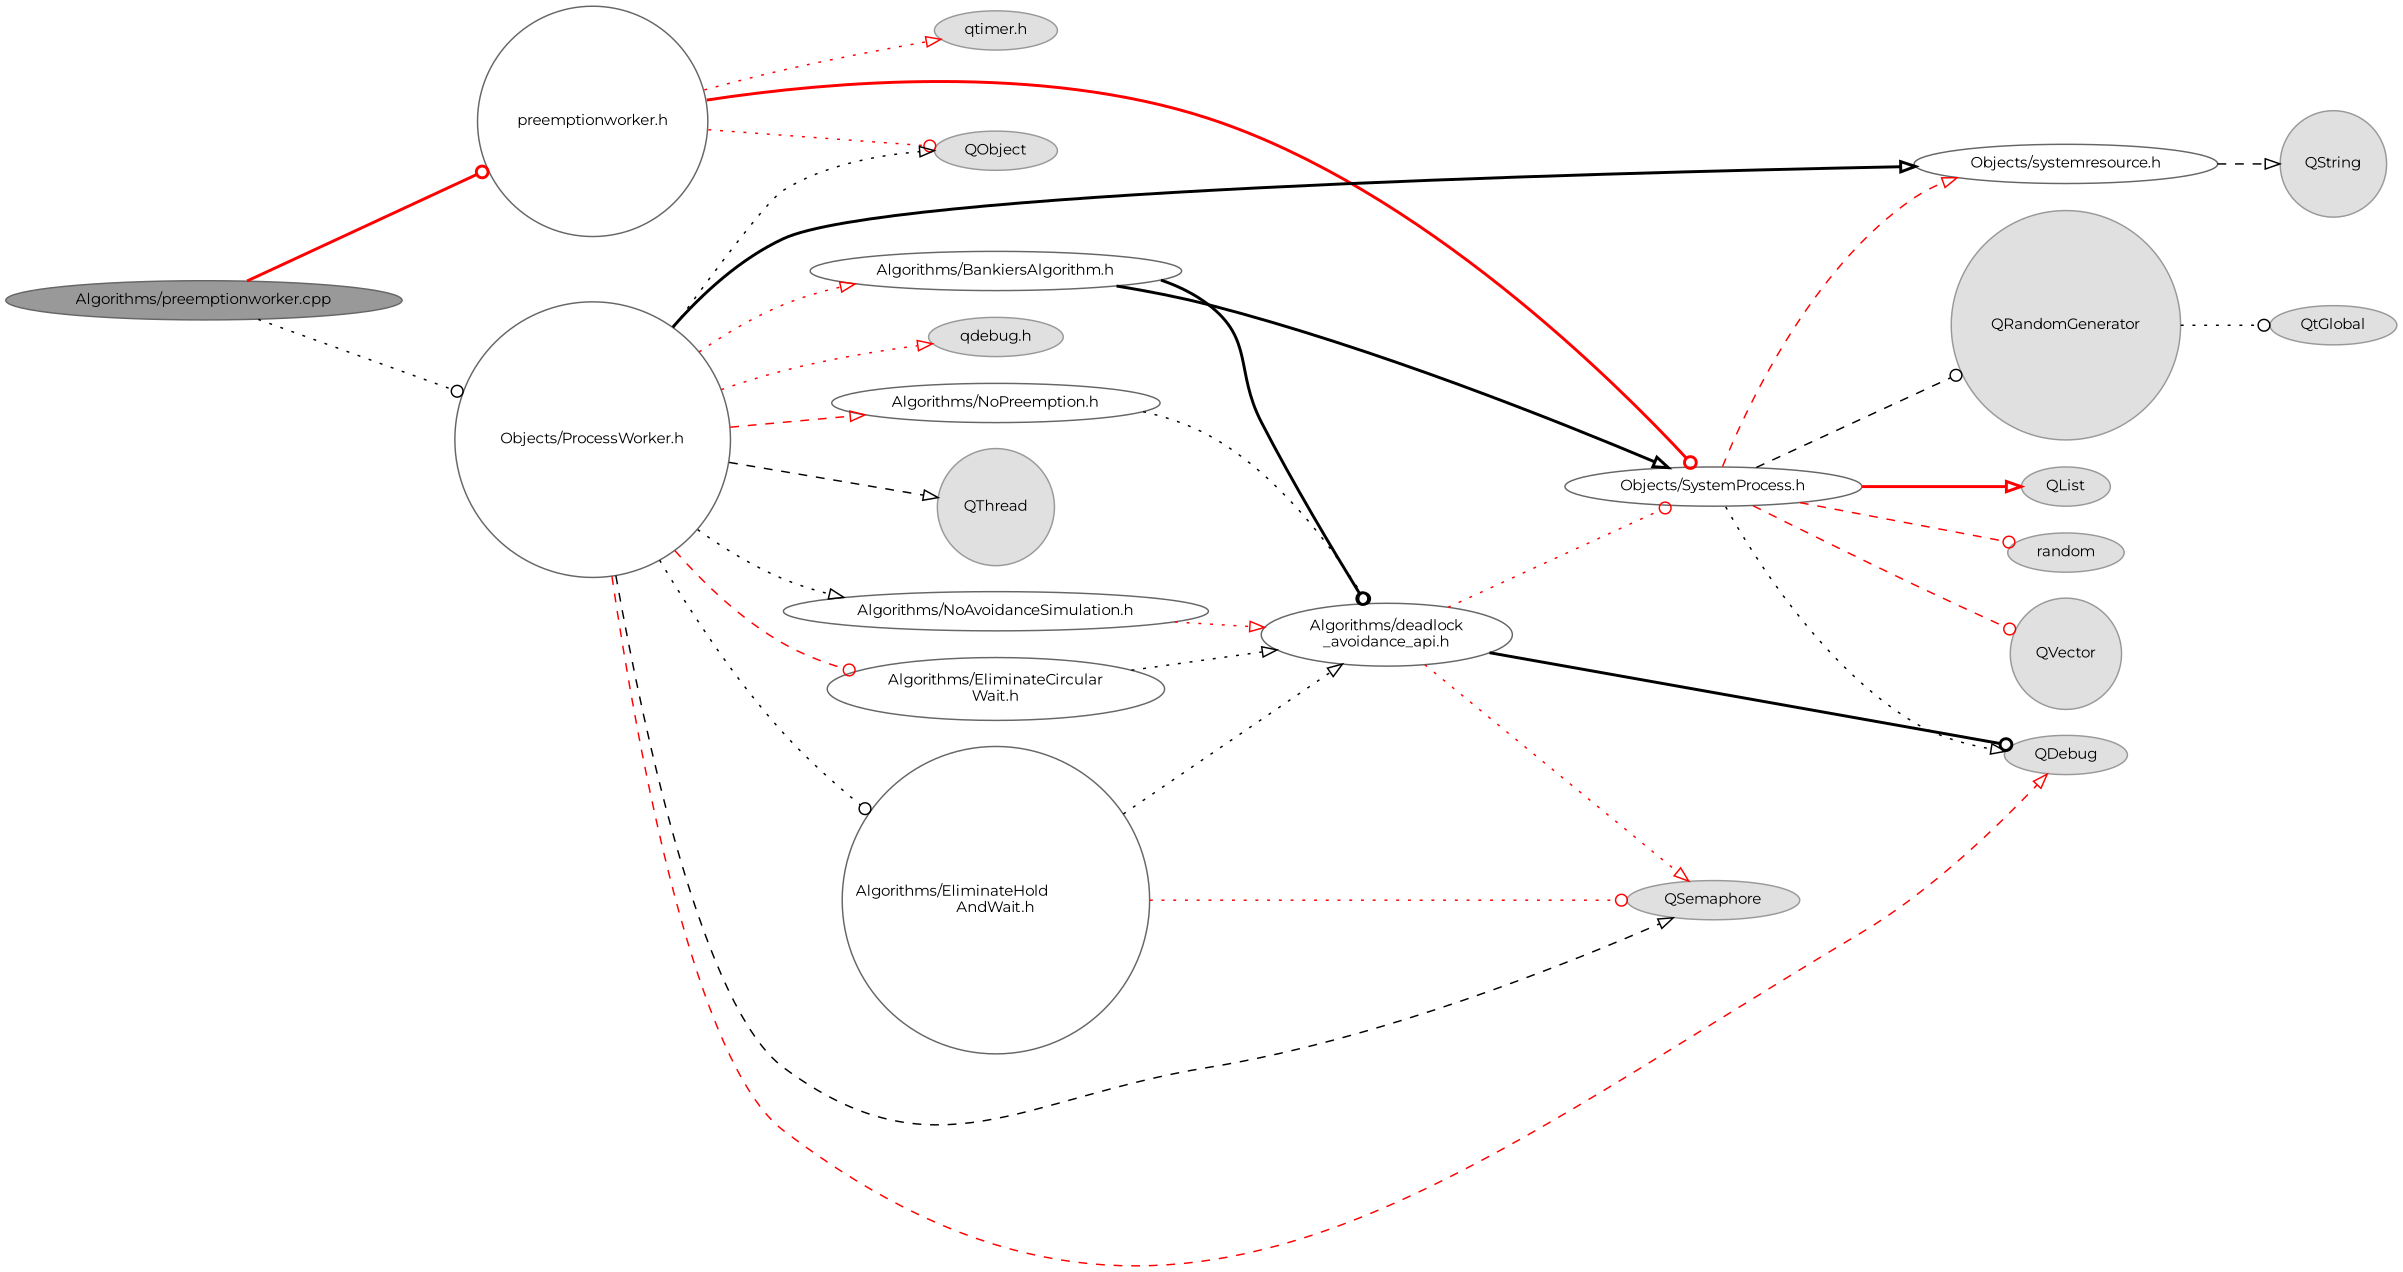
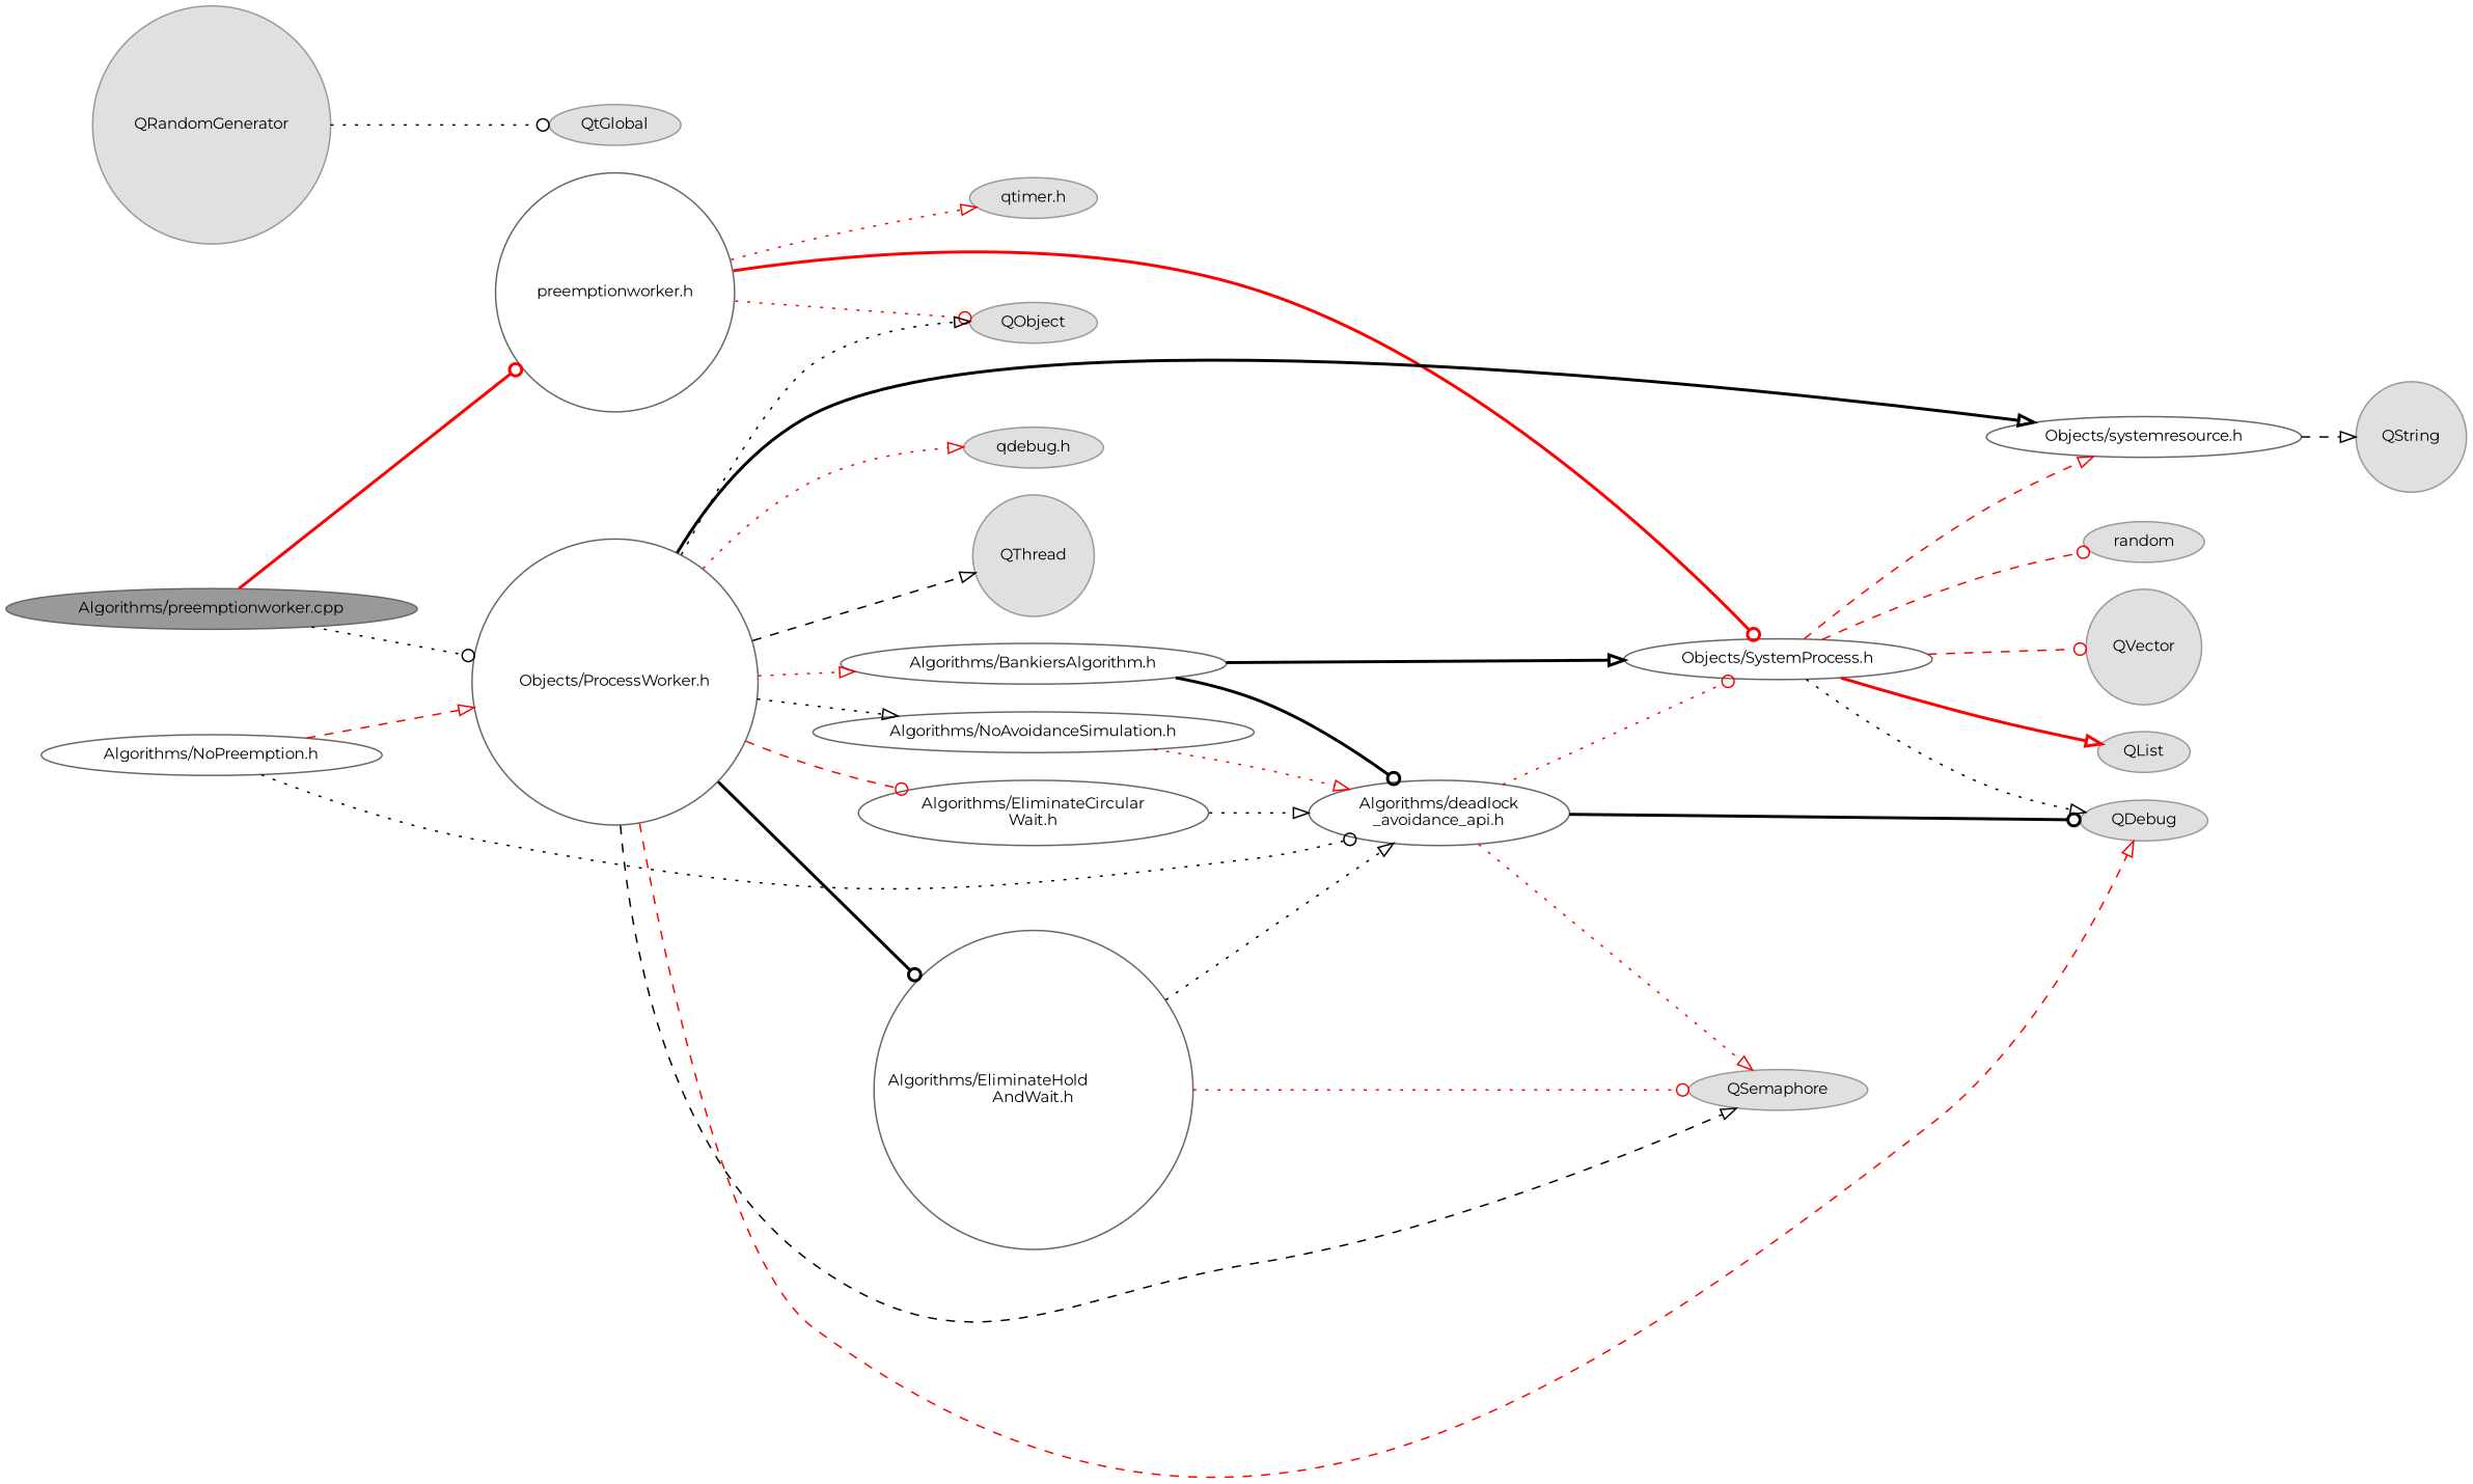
  digraph {
    fontname=Montserrat
    rankdir=LR
    node [color=grey60 fillcolor="#E0E0E0" fontname=Montserrat fontsize=10 shape=ellipse style=filled]
    edge [arrowhead=onormal color=red fontname=Montserrat fontsize=10 labelfontname=Helvetica labelfontsize=10 style=dotted]
    n1 [color=gray40 fillcolor=grey60 fontcolor=black height=0.2 label="Algorithms/preemptionworker.cpp" width=0.4]
    n2 [color=grey40 fillcolor=white height=0.2 label="preemptionworker.h" shape=circle width=0.4]
    n3 [color=grey40 fillcolor=white height=0.2 label="Objects/ProcessWorker.h" shape=circle width=0.4]
    n4 [height=0.2 label="qtimer.h" width=0.4]
    n5 [height=0.2 label=QObject width=0.4]
    n6 [color=grey40 fillcolor=white height=0.2 label="Objects/SystemProcess.h" width=0.4]
    n7 [color=grey40 fillcolor=white height=0.2 label="Objects/systemresource.h" width=0.4]
    n8 [height=0.2 label=QDebug width=0.4]
    n9 [height=0.2 label="qdebug.h" width=0.4]
    n10 [height=0.2 label=QSemaphore width=0.4]
    n11 [height=0.2 label=QThread shape=circle width=0.4]
    n12 [color=grey40 fillcolor=white height=0.2 label="Algorithms/BankiersAlgorithm.h" width=0.4]
    n13 [color=grey40 fillcolor=white height=0.2 label="Algorithms/NoAvoidanceSimulation.h" width=0.4]
    n14 [color=grey40 fillcolor=white height=0.2 label="Algorithms/EliminateCircular\lWait.h" width=0.4]
    n15 [color=grey40 fillcolor=white height=0.2 label="Algorithms/EliminateHold\lAndWait.h" shape=circle width=0.4]
    n16 [color=grey40 fillcolor=white height=0.2 label="Algorithms/NoPreemption.h" width=0.4]
    n17 [height=0.2 label=QList width=0.4]
    n18 [height=0.2 label=random width=0.4]
    n19 [height=0.2 label=QVector shape=circle width=0.4]
    n20 [height=0.2 label=QRandomGenerator shape=circle width=0.4]
    n21 [height=0.2 label=QString shape=circle width=0.4]
    n22 [height=0.2 label=QtGlobal width=0.4]
    n23 [color=grey40 fillcolor=white height=0.2 label="Algorithms/deadlock\l_avoidance_api.h" width=0.4]
    n1 -> n2 [arrowhead=odot style=bold]
    n1 -> n3 [arrowhead=odot color=black]
    n2 -> n4
    n2 -> n5 [arrowhead=odot]
    n2 -> n6 [arrowhead=odot style=bold]
    n3 -> n5 [color=black]
    n3 -> n7 [color=black style=bold]
    n3 -> n8 [style=dashed]
    n3 -> n9
    n3 -> n10 [color=black style=dashed]
    n3 -> n11 [color=black style=dashed]
    n3 -> n12
    n3 -> n13 [color=black]
    n3 -> n14 [arrowhead=odot style=dashed]
-   n3 -> n15 [arrowhead=odot color=black]
-   n3 -> n16 [style=dashed]
+   n3 -> n15 [arrowhead=odot color=black style=bold]
+   n16 -> n3 [style=dashed]
    n6 -> n7 [style=dashed]
    n6 -> n8 [color=black]
    n6 -> n17 [style=bold]
    n6 -> n18 [arrowhead=odot style=dashed]
    n6 -> n19 [arrowhead=odot style=dashed]
-   n6 -> n20 [arrowhead=odot color=black style=dashed]
    n7 -> n21 [color=black style=dashed]
    n12 -> n6 [color=black style=bold]
    n12 -> n23 [arrowhead=odot color=black style=bold]
    n13 -> n23
    n14 -> n23 [color=black]
    n15 -> n10 [arrowhead=odot]
    n15 -> n23 [color=black]
    n16 -> n23 [arrowhead=odot color=black]
    n20 -> n22 [arrowhead=odot color=black]
    n23 -> n6 [arrowhead=odot]
    n23 -> n8 [arrowhead=odot color=black style=bold]
    n23 -> n10
  }
